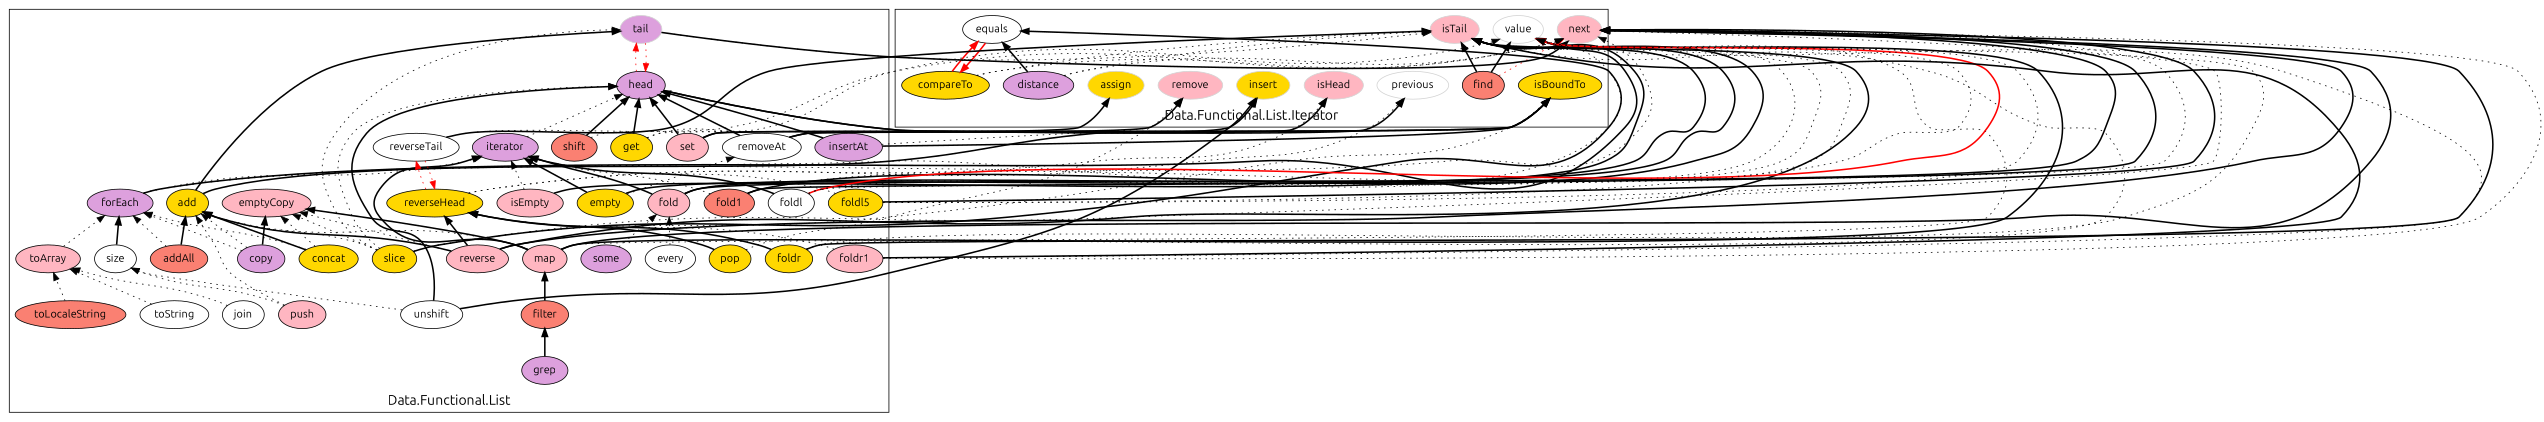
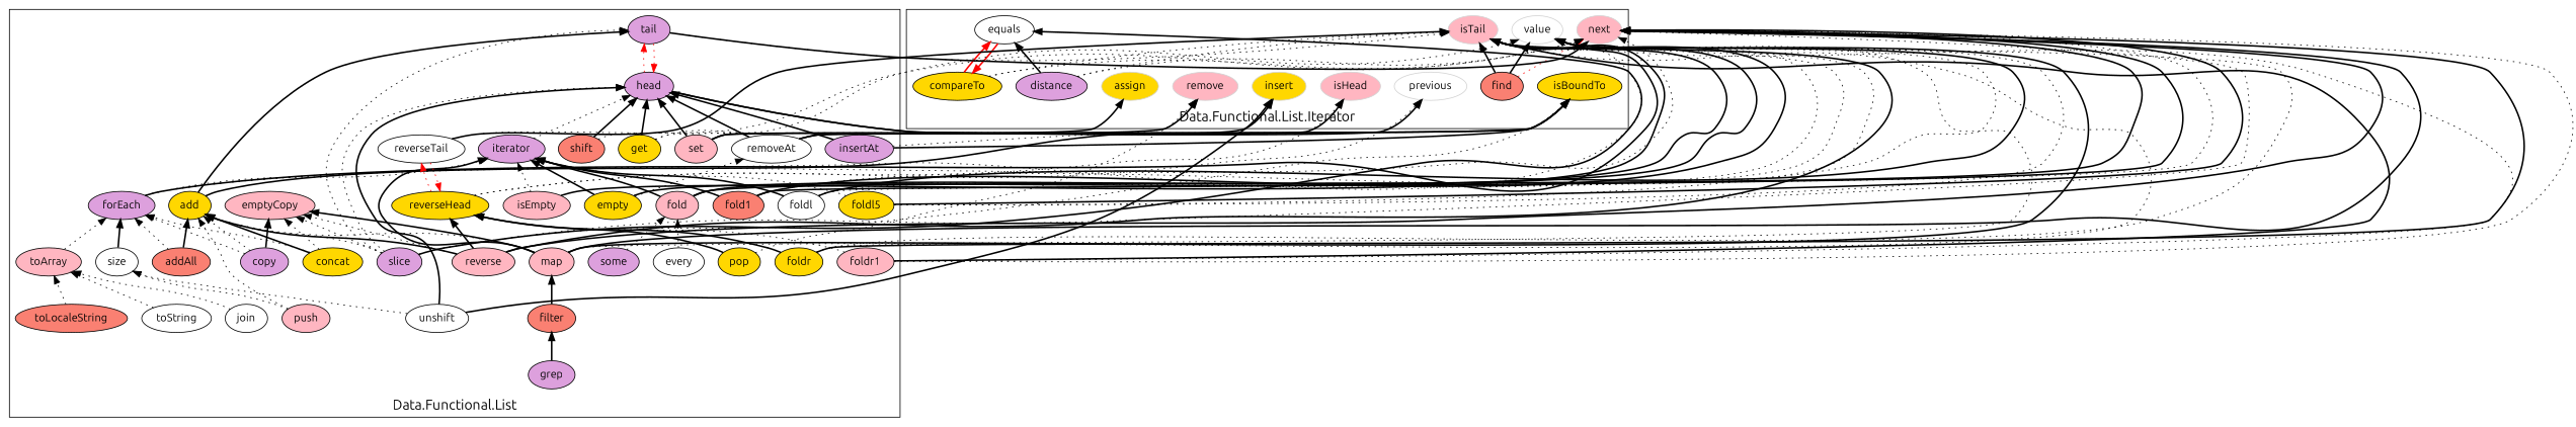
  digraph {
    color=black
    fontname=Ubuntu
    fontsize=18
    rankdir=BT
    node [fillcolor=lightpink fontname=Ubuntu style=filled]
    edge [fontname=Ubuntu style=dotted]
    value [color=lightgray fillcolor=white]
    isTail [color=lightgray]
    next [color=lightgray]
    isBoundTo [fillcolor=gold]
    find [fillcolor=salmon]
    isHead [color=lightgray]
    previous [color=lightgray fillcolor=white]
    assign [color=lightgray fillcolor=gold]
    insert [color=lightgray fillcolor=gold]
    remove [color=lightgray]
    compareTo [fillcolor=gold]
    equals [fillcolor=white]
    distance [fillcolor=plum]
    forEach [fillcolor=plum]
    iterator [fillcolor=plum]
    head [fillcolor=plum]
    fold
    fold1 [fillcolor=salmon]
    every [fillcolor=white]
    some [fillcolor=plum]
    toArray
    addAll [fillcolor=salmon]
    add [fillcolor=gold]
-   tail [fillcolor=plum color=lightgray]
+   tail [fillcolor=plum]
    isEmpty
    empty [fillcolor=gold]
    removeAt [fillcolor=white]
    size [fillcolor=white]
    copy [fillcolor=plum]
    emptyCopy
    map
    filter [fillcolor=salmon]
    grep [fillcolor=plum]
    reverseHead [fillcolor=gold]
    reverseTail [fillcolor=white]
    get [fillcolor=gold]
    set
    insertAt [fillcolor=plum]
    pop [fillcolor=gold]
    push
    shift [fillcolor=salmon]
    unshift [fillcolor=white]
    join [fillcolor=white]
    toString [fillcolor=white]
    toLocaleString [fillcolor=salmon]
    reverse
-   slice [fillcolor=gold]
+   slice [fillcolor=plum]
    concat [fillcolor=gold]
    foldl [fillcolor=white]
    n50 [fillcolor=gold label=foldl5]
    foldr [fillcolor=gold]
    foldr1
    subgraph cluster_1 {
      label="Data.Functional.List.Iterator"
      value
      isTail
      next
      isBoundTo
      find
      isHead
      previous
      assign
      insert
      remove
      compareTo
      equals
      distance
    }
    subgraph cluster_2 {
      label="Data.Functional.List"
      forEach
      iterator
      head
      fold
      fold1
      every
      some
      toArray
      addAll
      add
      tail
      isEmpty
      empty
      removeAt
      size
      copy
      emptyCopy
      map
      filter
      grep
      reverseHead
      reverseTail
      get
      set
      insertAt
      pop
      push
      shift
      unshift
      join
      toString
      toLocaleString
      reverse
      slice
      concat
      foldl
      n50
      foldr
      foldr1
    }
    find -> value [style=bold]
    find -> isTail [style=bold]
    find -> next [color=red]
    compareTo -> isTail
    compareTo -> next
    compareTo -> equals [color=red style=bold]
    equals -> compareTo [color=red style=bold]
    distance -> isTail
    distance -> next
    distance -> equals [style=bold]
    forEach -> value [style=bold]
    forEach -> isTail
    forEach -> next
    forEach -> iterator
    iterator -> head
    head -> isHead [style=bold]
    head -> previous [style=bold]
    head -> tail [color=red]
    fold -> value
    fold -> isTail [style=bold]
    fold -> next [style=bold]
    fold -> iterator [style=bold]
    fold1 -> value
    fold1 -> isTail [style=bold]
    fold1 -> next [style=bold]
-   fold1 -> iterator
+   fold1 -> iterator [style=bold]
    every -> fold
    some -> fold
    toArray -> forEach
    addAll -> forEach
    addAll -> add [style=bold]
    add -> insert [style=bold]
    add -> tail [style=bold]
    tail -> isTail
    tail -> next [style=bold]
    tail -> head [color=red]
    isEmpty -> isTail [style=bold]
    isEmpty -> iterator
    empty -> isTail [style=bold]
    empty -> iterator [style=bold]
    empty -> removeAt
    removeAt -> isBoundTo [style=bold]
    removeAt -> remove [style=bold]
    removeAt -> head [style=bold]
    size -> forEach [style=bold]
    copy -> forEach
    copy -> add
    copy -> emptyCopy [style=bold]
    map -> value [style=bold]
    map -> isTail
    map -> next [style=bold]
    map -> iterator [style=bold]
    map -> add
    map -> emptyCopy [style=bold]
    filter -> map [style=bold]
    grep -> filter [style=bold]
    reverseHead -> isHead
    reverseHead -> previous
    reverseHead -> reverseTail [color=red]
    reverseTail -> isTail [style=bold]
    reverseTail -> next
    reverseTail -> reverseHead [color=red]
    get -> value
    get -> isBoundTo
    get -> head [style=bold]
    set -> isBoundTo [style=bold]
    set -> assign [style=bold]
    set -> head [style=bold]
    insertAt -> isBoundTo [style=bold]
    insertAt -> insert
    insertAt -> head [style=bold]
    pop -> remove
    pop -> reverseHead [style=bold]
    push -> add
    push -> size
    shift -> remove
    shift -> head [style=bold]
    unshift -> insert [style=bold]
    unshift -> head [style=bold]
    unshift -> size
    join -> toArray
    toString -> toArray
    toLocaleString -> toArray
    reverse -> isTail [style=bold]
    reverse -> next [style=bold]
    reverse -> add [style=bold]
    reverse -> emptyCopy
    reverse -> reverseHead [style=bold]
    slice -> next
    slice -> isBoundTo
    slice -> equals [style=bold]
    slice -> head
    slice -> add
    slice -> tail
    slice -> emptyCopy
    concat -> forEach
    concat -> add [style=bold]
    concat -> emptyCopy
-   foldl -> value [style=bold color=red]
+   foldl -> value [style=bold]
    foldl -> isTail
    foldl -> next
    foldl -> iterator [style=bold]
    n50 -> value
    n50 -> isTail
    n50 -> next [style=bold]
    n50 -> iterator
    foldr -> value
    foldr -> isTail
    foldr -> next [style=bold]
    foldr -> reverseHead [style=bold]
    foldr1 -> value
    foldr1 -> isTail [style=bold]
    foldr1 -> next
    foldr1 -> reverseHead
  }
